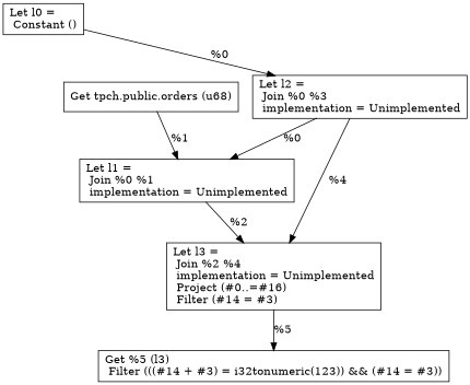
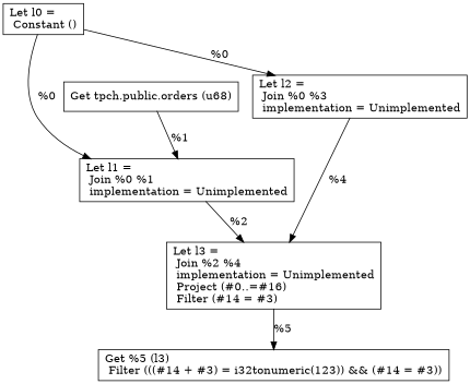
  digraph {
    node [shape=record]
    n1 [label="Let l0 =\l Constant ()\l"]
    n2 [label="Let l1 =\l Join %0 %1\l  implementation = Unimplemented\l"]
    n3 [label="Let l2 =\l Join %0 %3\l  implementation = Unimplemented\l"]
    n4 [label="Let l3 =\l Join %2 %4\l  implementation = Unimplemented\l Project (#0..=#16)\l Filter (#14 = #3)\l"]
    n5 [label=" Get tpch.public.orders (u68)\l"]
    n6 [label=" Get %5 (l3)\l Filter (((#14 + #3) = i32tonumeric(123)) && (#14 = #3))\l"]
-   n3 -> n2 [label="%0\l"]
+   n1 -> n2 [label="%0\l"]
    n1 -> n3 [label="%0\l"]
    n2 -> n4 [label="%2\l"]
    n3 -> n4 [label="%4\l"]
    n4 -> n6 [label="%5\l"]
    n5 -> n2 [label="%1\l"]
  }
